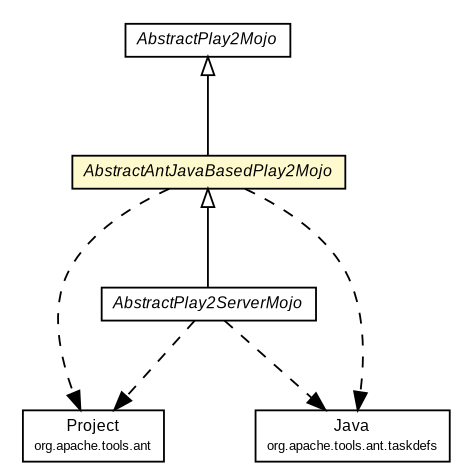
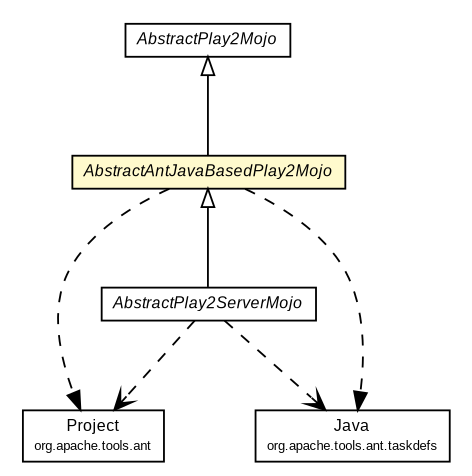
  digraph {
    nodesep=0.25
    ranksep=0.5
    node [fontcolor=black fontname=arial fontsize=9.0 shape=plaintext]
    edge [color=black fontcolor=black fontname=arial fontsize=10.0 headport=p labelfontname=arial labelfontsize=10 style=dashed tailport=p]
    n1 [label=<<table title="com.google.code.play2.plugin.AbstractPlay2ServerMojo" border="0" cellborder="1" cellspacing="0" cellpadding="2" port="p" href="./AbstractPlay2ServerMojo.html"> 		<tr><td><table border="0" cellspacing="0" cellpadding="1"> <tr><td align="center" balign="center"><font face="arial italic"> AbstractPlay2ServerMojo </font></td></tr> 		</table></td></tr> 		</table>>]
    n2 [label=<<table title="org.apache.tools.ant.Project" border="0" cellborder="1" cellspacing="0" cellpadding="2" port="p" href="http://maven-play-plugin.googlecode.com/svn/apidocs/org/apache/ant/ant/1.9.0/org/apache/tools/ant/Project.html"> 		<tr><td><table border="0" cellspacing="0" cellpadding="1"> <tr><td align="center" balign="center"> Project </td></tr> <tr><td align="center" balign="center"><font point-size="7.0"> org.apache.tools.ant </font></td></tr> 		</table></td></tr> 		</table>>]
    n3 [label=<<table title="org.apache.tools.ant.taskdefs.Java" border="0" cellborder="1" cellspacing="0" cellpadding="2" port="p" href="http://maven-play-plugin.googlecode.com/svn/apidocs/org/apache/ant/ant/1.9.0/org/apache/tools/ant/taskdefs/Java.html"> 		<tr><td><table border="0" cellspacing="0" cellpadding="1"> <tr><td align="center" balign="center"> Java </td></tr> <tr><td align="center" balign="center"><font point-size="7.0"> org.apache.tools.ant.taskdefs </font></td></tr> 		</table></td></tr> 		</table>>]
    n4 [label=<<table title="com.google.code.play2.plugin.AbstractPlay2Mojo" border="0" cellborder="1" cellspacing="0" cellpadding="2" port="p" href="./AbstractPlay2Mojo.html"> 		<tr><td><table border="0" cellspacing="0" cellpadding="1"> <tr><td align="center" balign="center"><font face="arial italic"> AbstractPlay2Mojo </font></td></tr> 		</table></td></tr> 		</table>>]
    n5 [label=<<table title="com.google.code.play2.plugin.AbstractAntJavaBasedPlay2Mojo" border="0" cellborder="1" cellspacing="0" cellpadding="2" port="p" bgcolor="lemonChiffon" href="./AbstractAntJavaBasedPlay2Mojo.html"> 		<tr><td><table border="0" cellspacing="0" cellpadding="1"> <tr><td align="center" balign="center"><font face="arial italic"> AbstractAntJavaBasedPlay2Mojo </font></td></tr> 		</table></td></tr> 		</table>>]
-   n1 -> n2 [arrowhead=normal]
-   n1 -> n3 [arrowhead=normal]
+   n1 -> n2 [arrowhead=open]
+   n1 -> n3 [arrowhead=open]
    n4 -> n5 [arrowtail=empty dir=back fontsize=10 color="" fontcolor="" style=""]
    n5 -> n1 [arrowtail=empty dir=back fontsize=10 color="" fontcolor="" style=""]
    n5 -> n2 [arrowhead=normal]
    n5 -> n3 [arrowhead=normal]
  }
